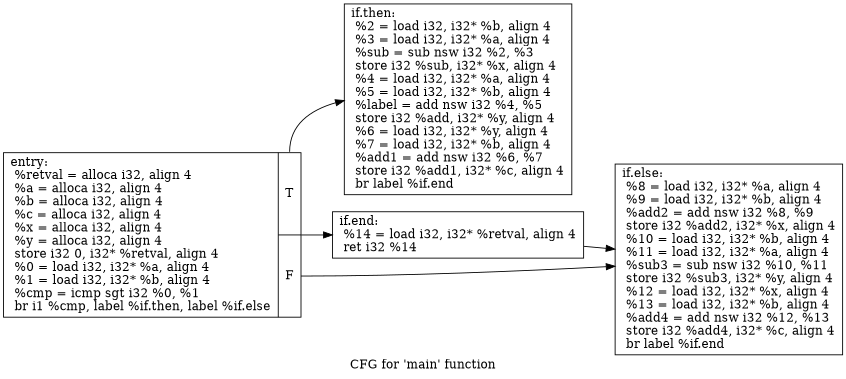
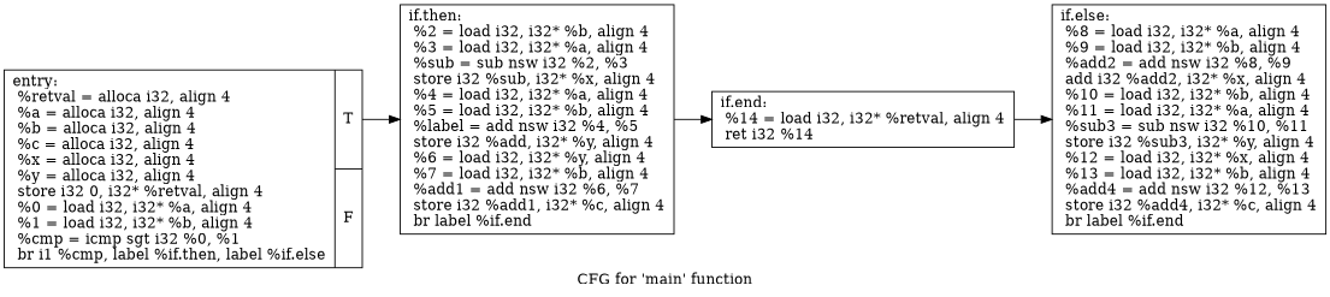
  digraph {
    label="CFG for 'main' function"
    rankdir=LR
    node [shape=record]
    n1 [label="{entry:\l  %retval = alloca i32, align 4\l  %a = alloca i32, align 4\l  %b = alloca i32, align 4\l  %c = alloca i32, align 4\l  %x = alloca i32, align 4\l  %y = alloca i32, align 4\l  store i32 0, i32* %retval, align 4\l  %0 = load i32, i32* %a, align 4\l  %1 = load i32, i32* %b, align 4\l  %cmp = icmp sgt i32 %0, %1\l  br i1 %cmp, label %if.then, label %if.else\l|{<s0>T|<s1>F}}"]
    n2 [label="{if.then:                                          \l  %2 = load i32, i32* %b, align 4\l  %3 = load i32, i32* %a, align 4\l  %sub = sub nsw i32 %2, %3\l  store i32 %sub, i32* %x, align 4\l  %4 = load i32, i32* %a, align 4\l  %5 = load i32, i32* %b, align 4\l  %label = add nsw i32 %4, %5\l  store i32 %add, i32* %y, align 4\l  %6 = load i32, i32* %y, align 4\l  %7 = load i32, i32* %b, align 4\l  %add1 = add nsw i32 %6, %7\l  store i32 %add1, i32* %c, align 4\l  br label %if.end\l}"]
-   n3 [label="{if.else:                                          \l  %8 = load i32, i32* %a, align 4\l  %9 = load i32, i32* %b, align 4\l  %add2 = add nsw i32 %8, %9\l  store i32 %add2, i32* %x, align 4\l  %10 = load i32, i32* %b, align 4\l  %11 = load i32, i32* %a, align 4\l  %sub3 = sub nsw i32 %10, %11\l  store i32 %sub3, i32* %y, align 4\l  %12 = load i32, i32* %x, align 4\l  %13 = load i32, i32* %b, align 4\l  %add4 = add nsw i32 %12, %13\l  store i32 %add4, i32* %c, align 4\l  br label %if.end\l}"]
+   n3 [label="{if.else:                                          \l  %8 = load i32, i32* %a, align 4\l  %9 = load i32, i32* %b, align 4\l  %add2 = add nsw i32 %8, %9\l  add i32 %add2, i32* %x, align 4\l  %10 = load i32, i32* %b, align 4\l  %11 = load i32, i32* %a, align 4\l  %sub3 = sub nsw i32 %10, %11\l  store i32 %sub3, i32* %y, align 4\l  %12 = load i32, i32* %x, align 4\l  %13 = load i32, i32* %b, align 4\l  %add4 = add nsw i32 %12, %13\l  store i32 %add4, i32* %c, align 4\l  br label %if.end\l}"]
    n4 [label="{if.end:                                           \l  %14 = load i32, i32* %retval, align 4\l  ret i32 %14\l}"]
    n1 -> n2 [tailport=s0]
-   n1 -> n3 [tailport=s1]
-   n1 -> n4
+   n2 -> n4
    n4 -> n3
  }
